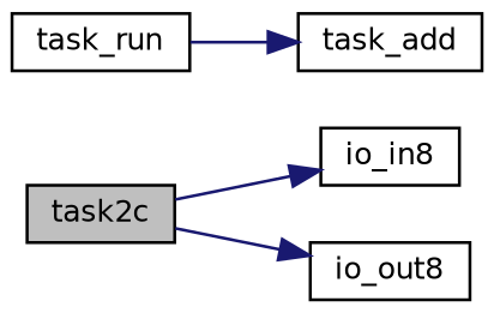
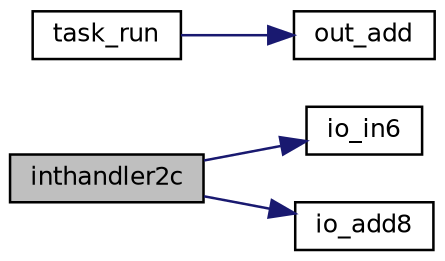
  digraph {
    rankdir=LR
    node [color=black fillcolor=white fontname=Helvetica fontsize=10 shape=record style=filled]
    edge [color=midnightblue fontname=Helvetica fontsize=10 labelfontname=Helvetica labelfontsize=10 style=solid]
-   n1 [fillcolor=grey75 fontcolor=black height=0.2 label=task2c width=0.4]
-   n2 [height=0.2 label=io_in8 width=0.4]
-   n3 [height=0.2 label=io_out8 width=0.4]
+   n1 [fillcolor=grey75 fontcolor=black height=0.2 label=inthandler2c width=0.4]
+   n2 [height=0.2 label=io_in6 width=0.4]
+   n3 [height=0.2 label=io_add8 width=0.4]
    n4 [height=0.2 label=task_run width=0.4]
-   n5 [height=0.2 label=task_add width=0.4]
+   n5 [height=0.2 label=out_add width=0.4]
    n1 -> n2
    n1 -> n3
    n4 -> n5
  }
